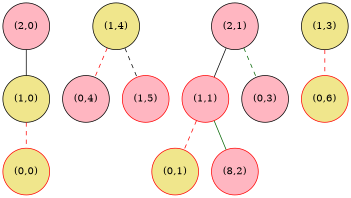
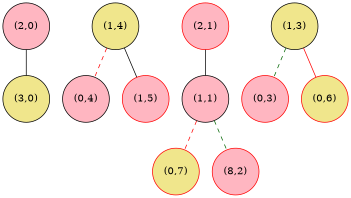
  graph {
    node [fillcolor=lightpink shape=circle style=filled]
    edge [color=red style=dashed]
    n1 [label="(2,0)"]
-   n2 [fillcolor=khaki label="(1,0)"]
-   n3 [color=red fillcolor=khaki label="(0,0)"]
+   n2 [fillcolor=khaki label="(3,0)"]
    n4 [fillcolor=khaki label="(1,4)"]
    n5 [color=black label="(0,4)"]
    n6 [color=red label="(1,5)"]
-   n7 [label="(2,1)"]
-   n8 [label="(1,1)" color=red]
-   n9 [color=red fillcolor=khaki label="(0,1)"]
+   n7 [label="(2,1)" color=red]
+   n8 [label="(1,1)"]
+   n9 [color=red fillcolor=khaki label="(0,7)"]
    n10 [color=red label="(8,2)"]
    n11 [fillcolor=khaki label="(1,3)"]
-   n12 [label="(0,3)"]
+   n12 [label="(0,3)" color=red]
    n13 [color=red fillcolor=khaki label="(0,6)"]
    n1 -- n2 [color=black style=solid]
-   n2 -- n3
    n4 -- n5
-   n4 -- n6 [color=black]
+   n4 -- n6 [color=black style=solid]
    n7 -- n8 [color=black style=solid]
    n8 -- n9
-   n8 -- n10 [color=darkgreen style=solid]
-   n7 -- n12 [color=darkgreen]
-   n11 -- n13
+   n8 -- n10 [color=darkgreen]
+   n11 -- n12 [color=darkgreen]
+   n11 -- n13 [style=solid]
  }
